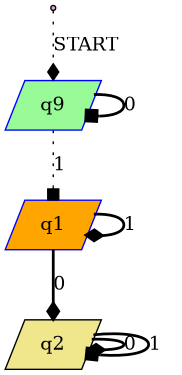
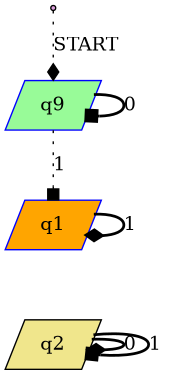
  digraph {
    node [color=black shape=parallelogram style=filled]
    edge [arrowhead=diamond style=bold]
    START [fillcolor=plum shape=point]
    n2 [color=blue fillcolor=palegreen label=q9]
    q1 [color=blue fillcolor=orange]
    q2 [fillcolor=khaki]
    START -> n2 [label=START style=dotted]
    n2 -> n2 [arrowhead=box label=0]
    n2 -> q1 [arrowhead=box label=1 style=dotted]
    q1 -> q1 [label=1]
-   q1 -> q2 [label=0]
    q2 -> q2 [label=0]
    q2 -> q2 [arrowhead=box label=1]
  }
